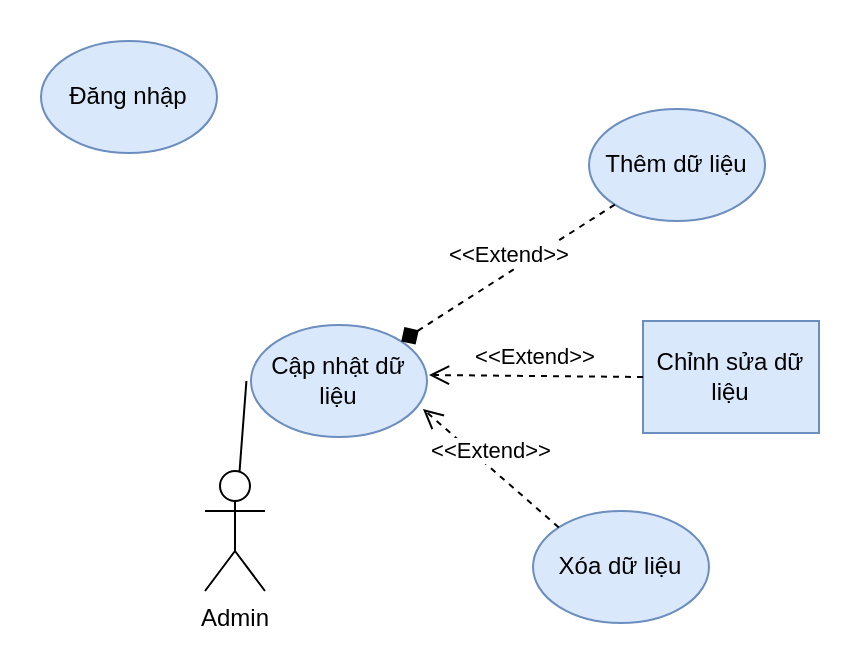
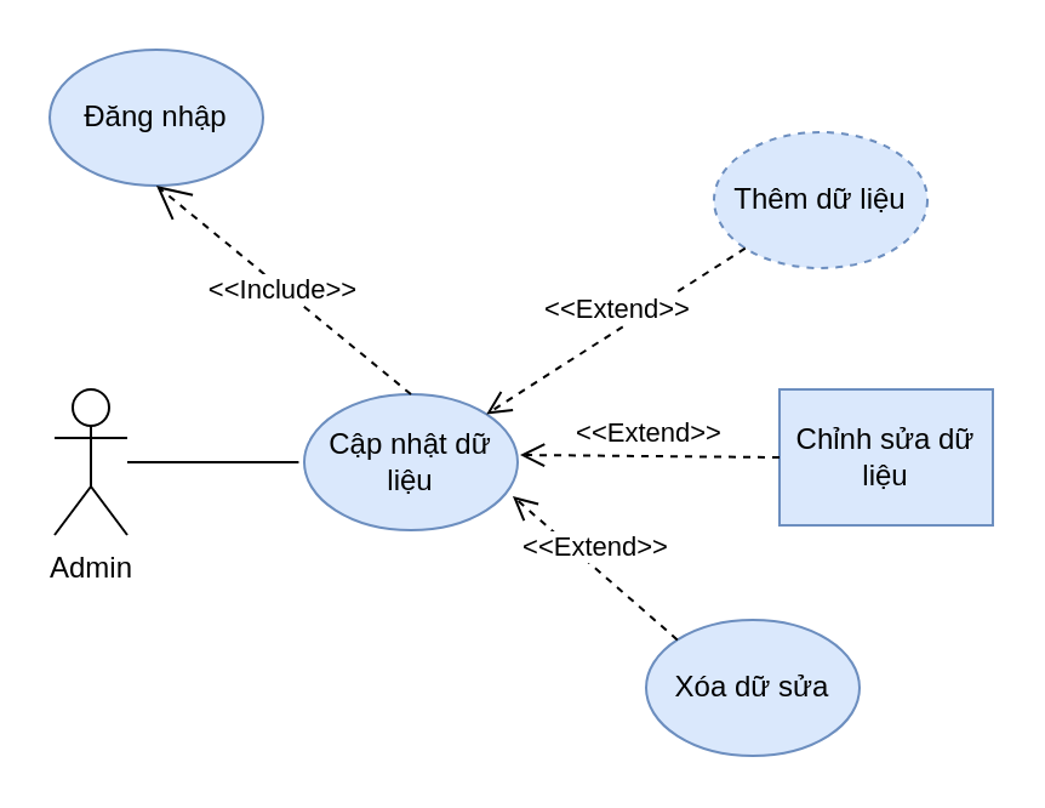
  <mxCell id="0" />
  <mxCell id="1" parent="0" />
- <mxCell id="2" value="Admin&lt;br&gt;&lt;br&gt;" style="shape=umlActor;verticalLabelPosition=bottom;labelBackgroundColor=#ffffff;verticalAlign=top;html=1;outlineConnect=0;" parent="1" vertex="1"><mxGeometry x="102" y="235" width="30" height="60" as="geometry" /></mxCell>
+ <mxCell id="2" value="Admin&lt;br&gt;&lt;br&gt;" style="shape=umlActor;verticalLabelPosition=bottom;labelBackgroundColor=#ffffff;verticalAlign=top;html=1;outlineConnect=0;" parent="1" vertex="1"><mxGeometry x="22" y="160" width="30" height="60" as="geometry" /></mxCell>
  <mxCell id="3" value="Cập nhật dữ liệu" style="ellipse;whiteSpace=wrap;html=1;fillColor=#dae8fc;strokeColor=#6c8ebf;" parent="1" vertex="1"><mxGeometry x="125" y="162" width="88" height="56" as="geometry" /></mxCell>
  <mxCell id="4" value="Đăng nhập" style="ellipse;whiteSpace=wrap;html=1;fillColor=#dae8fc;strokeColor=#6c8ebf;" parent="1" vertex="1"><mxGeometry x="20" y="20" width="88" height="56" as="geometry" /></mxCell>
  <mxCell id="5" value="" style="endArrow=none;html=1;" parent="1" source="2" edge="1"><mxGeometry width="50" height="50" relative="1" as="geometry"><mxPoint x="52" y="240" as="sourcePoint" /><mxPoint x="122.711" y="190" as="targetPoint" /></mxGeometry></mxCell>
- <mxCell id="6" value="Thêm dữ liệu" style="ellipse;whiteSpace=wrap;html=1;fillColor=#dae8fc;strokeColor=#6c8ebf;" parent="1" vertex="1"><mxGeometry x="294" y="54" width="88" height="56" as="geometry" /></mxCell>
- <mxCell id="7" value="&amp;lt;&amp;lt;Extend&amp;gt;&amp;gt;" style="html=1;verticalAlign=bottom;endArrow=diamond;dashed=1;endSize=8;exitX=0;exitY=1;exitDx=0;exitDy=0;entryX=1;entryY=0;entryDx=0;entryDy=0;" parent="1" source="6" target="3" edge="1"><mxGeometry relative="1" as="geometry"><mxPoint x="247" y="121" as="sourcePoint" /><mxPoint x="167" y="121" as="targetPoint" /></mxGeometry></mxCell>
+ <mxCell id="6" value="Thêm dữ liệu" style="ellipse;whiteSpace=wrap;html=1;fillColor=#dae8fc;strokeColor=#6c8ebf;dashed=1;" parent="1" vertex="1"><mxGeometry x="294" y="54" width="88" height="56" as="geometry" /></mxCell>
+ <mxCell id="7" value="&amp;lt;&amp;lt;Extend&amp;gt;&amp;gt;" style="html=1;verticalAlign=bottom;endArrow=open;dashed=1;endSize=8;exitX=0;exitY=1;exitDx=0;exitDy=0;entryX=1;entryY=0;entryDx=0;entryDy=0;" parent="1" source="6" target="3" edge="1"><mxGeometry relative="1" as="geometry"><mxPoint x="247" y="121" as="sourcePoint" /><mxPoint x="167" y="121" as="targetPoint" /></mxGeometry></mxCell>
+ <mxCell id="8" value="&amp;lt;&amp;lt;Include&amp;gt;&amp;gt;" style="endArrow=open;endSize=12;dashed=1;html=1;entryX=0.5;entryY=1;entryDx=0;entryDy=0;exitX=0.5;exitY=0;exitDx=0;exitDy=0;" parent="1" source="3" target="4" edge="1"><mxGeometry width="160" relative="1" as="geometry"><mxPoint x="190" y="140" as="sourcePoint" /><mxPoint x="350" y="140" as="targetPoint" /></mxGeometry></mxCell>
  <mxCell id="9" value="Chỉnh sửa dữ liệu" style="whiteSpace=wrap;html=1;fillColor=#dae8fc;strokeColor=#6c8ebf;rounded=0;" parent="1" vertex="1"><mxGeometry x="321" y="160" width="88" height="56" as="geometry" /></mxCell>
  <mxCell id="10" value="&amp;lt;&amp;lt;Extend&amp;gt;&amp;gt;" style="html=1;verticalAlign=bottom;endArrow=open;dashed=1;endSize=8;exitX=0;exitY=0.5;exitDx=0;exitDy=0;" parent="1" source="9" edge="1"><mxGeometry relative="1" as="geometry"><mxPoint x="256" y="208" as="sourcePoint" /><mxPoint x="214" y="187" as="targetPoint" /></mxGeometry></mxCell>
- <mxCell id="11" value="Xóa dữ liệu" style="ellipse;whiteSpace=wrap;html=1;fillColor=#dae8fc;strokeColor=#6c8ebf;" parent="1" vertex="1"><mxGeometry x="266" y="255" width="88" height="56" as="geometry" /></mxCell>
+ <mxCell id="11" value="Xóa dữ sửa" style="ellipse;whiteSpace=wrap;html=1;fillColor=#dae8fc;strokeColor=#6c8ebf;" parent="1" vertex="1"><mxGeometry x="266" y="255" width="88" height="56" as="geometry" /></mxCell>
  <mxCell id="12" value="&amp;lt;&amp;lt;Extend&amp;gt;&amp;gt;" style="html=1;verticalAlign=bottom;endArrow=open;dashed=1;endSize=8;exitX=0;exitY=0;exitDx=0;exitDy=0;entryX=0.977;entryY=0.75;entryDx=0;entryDy=0;entryPerimeter=0;" parent="1" source="11" target="3" edge="1"><mxGeometry relative="1" as="geometry"><mxPoint x="331" y="238" as="sourcePoint" /><mxPoint x="224" y="206" as="targetPoint" /></mxGeometry></mxCell>
